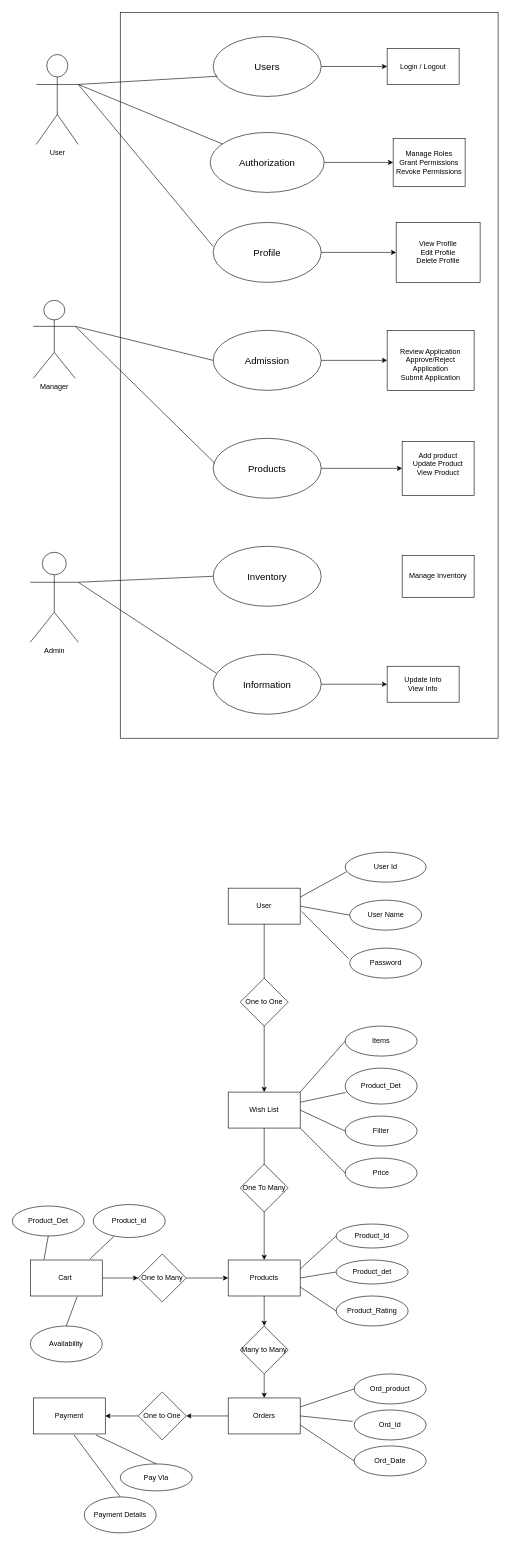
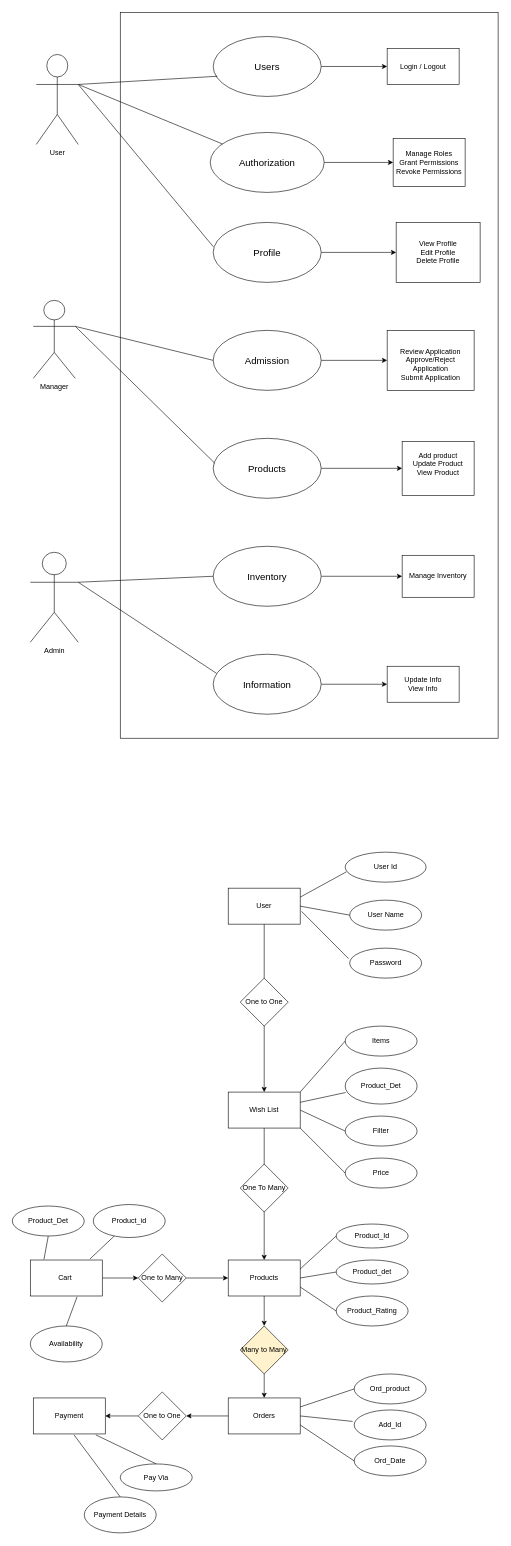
  <mxCell id="0" />
  <mxCell id="1" parent="0" />
  <mxCell id="2" value="User&lt;div&gt;&lt;br&gt;&lt;/div&gt;" style="shape=umlActor;verticalLabelPosition=bottom;verticalAlign=top;html=1;outlineConnect=0;" parent="1" vertex="1"><mxGeometry x="60" y="90" width="70" height="150" as="geometry" /></mxCell>
  <mxCell id="3" value="Admin&lt;div&gt;&lt;br&gt;&lt;/div&gt;" style="shape=umlActor;verticalLabelPosition=bottom;verticalAlign=top;html=1;outlineConnect=0;" parent="1" vertex="1"><mxGeometry x="50" y="920" width="80" height="150" as="geometry" /></mxCell>
  <mxCell id="4" value="Manager" style="shape=umlActor;verticalLabelPosition=bottom;verticalAlign=top;html=1;outlineConnect=0;" parent="1" vertex="1"><mxGeometry x="55" y="500" width="70" height="130" as="geometry" /></mxCell>
  <mxCell id="5" value="" style="rounded=0;whiteSpace=wrap;html=1;" parent="1" vertex="1"><mxGeometry x="200" y="20" width="630" height="1210" as="geometry" /></mxCell>
  <mxCell id="6" value="" style="edgeStyle=orthogonalEdgeStyle;rounded=0;orthogonalLoop=1;jettySize=auto;html=1;" parent="1" source="7" target="28" edge="1"><mxGeometry relative="1" as="geometry" /></mxCell>
  <mxCell id="7" value="&lt;span style=&quot;font-size: 16px;&quot;&gt;Users&lt;/span&gt;" style="ellipse;whiteSpace=wrap;html=1;" parent="1" vertex="1"><mxGeometry x="355" y="60" width="180" height="100" as="geometry" /></mxCell>
  <mxCell id="8" value="" style="edgeStyle=orthogonalEdgeStyle;rounded=0;orthogonalLoop=1;jettySize=auto;html=1;" parent="1" source="9" target="30" edge="1"><mxGeometry relative="1" as="geometry" /></mxCell>
  <mxCell id="9" value="&lt;span style=&quot;font-size: 16px;&quot;&gt;Authorization&lt;/span&gt;" style="ellipse;whiteSpace=wrap;html=1;" parent="1" vertex="1"><mxGeometry x="350" y="220" width="190" height="100" as="geometry" /></mxCell>
  <mxCell id="10" value="" style="edgeStyle=orthogonalEdgeStyle;rounded=0;orthogonalLoop=1;jettySize=auto;html=1;" parent="1" source="11" target="29" edge="1"><mxGeometry relative="1" as="geometry"><Array as="points"><mxPoint x="640" y="420" /><mxPoint x="640" y="420" /></Array></mxGeometry></mxCell>
  <mxCell id="11" value="&lt;span style=&quot;font-size: 16px;&quot;&gt;Profile&lt;/span&gt;" style="ellipse;whiteSpace=wrap;html=1;" parent="1" vertex="1"><mxGeometry x="355" y="370" width="180" height="100" as="geometry" /></mxCell>
  <mxCell id="12" value="" style="edgeStyle=orthogonalEdgeStyle;rounded=0;orthogonalLoop=1;jettySize=auto;html=1;" parent="1" source="13" target="31" edge="1"><mxGeometry relative="1" as="geometry" /></mxCell>
  <mxCell id="13" value="&lt;span style=&quot;font-size: 16px;&quot;&gt;Admission&lt;/span&gt;" style="ellipse;whiteSpace=wrap;html=1;" parent="1" vertex="1"><mxGeometry x="355" y="550" width="180" height="100" as="geometry" /></mxCell>
  <mxCell id="14" value="" style="edgeStyle=orthogonalEdgeStyle;rounded=0;orthogonalLoop=1;jettySize=auto;html=1;" parent="1" source="15" target="32" edge="1"><mxGeometry relative="1" as="geometry" /></mxCell>
  <mxCell id="15" value="&lt;span style=&quot;font-size: 16px;&quot;&gt;Products&lt;/span&gt;" style="ellipse;whiteSpace=wrap;html=1;" parent="1" vertex="1"><mxGeometry x="355" y="730" width="180" height="100" as="geometry" /></mxCell>
+ <mxCell id="16" value="" style="edgeStyle=orthogonalEdgeStyle;rounded=0;orthogonalLoop=1;jettySize=auto;html=1;" parent="1" source="17" target="33" edge="1"><mxGeometry relative="1" as="geometry" /></mxCell>
  <mxCell id="17" value="&lt;span style=&quot;font-size: 16px;&quot;&gt;Inventory&lt;/span&gt;" style="ellipse;whiteSpace=wrap;html=1;" parent="1" vertex="1"><mxGeometry x="355" y="910" width="180" height="100" as="geometry" /></mxCell>
  <mxCell id="18" value="" style="edgeStyle=orthogonalEdgeStyle;rounded=0;orthogonalLoop=1;jettySize=auto;html=1;" parent="1" source="19" target="34" edge="1"><mxGeometry relative="1" as="geometry" /></mxCell>
  <mxCell id="19" value="&lt;span style=&quot;font-size: 16px;&quot;&gt;Information&lt;/span&gt;" style="ellipse;whiteSpace=wrap;html=1;" parent="1" vertex="1"><mxGeometry x="355" y="1090" width="180" height="100" as="geometry" /></mxCell>
  <mxCell id="20" style="edgeStyle=orthogonalEdgeStyle;rounded=0;orthogonalLoop=1;jettySize=auto;html=1;exitX=0.5;exitY=1;exitDx=0;exitDy=0;" parent="1" source="5" target="5" edge="1"><mxGeometry relative="1" as="geometry" /></mxCell>
  <mxCell id="21" value="" style="endArrow=none;html=1;rounded=0;entryX=0.038;entryY=0.663;entryDx=0;entryDy=0;entryPerimeter=0;exitX=1;exitY=0.333;exitDx=0;exitDy=0;exitPerimeter=0;" parent="1" source="2" target="7" edge="1"><mxGeometry width="50" height="50" relative="1" as="geometry"><mxPoint x="350" y="420" as="sourcePoint" /><mxPoint x="400" y="370" as="targetPoint" /></mxGeometry></mxCell>
  <mxCell id="22" value="" style="endArrow=none;html=1;rounded=0;exitX=1;exitY=0.333;exitDx=0;exitDy=0;exitPerimeter=0;" parent="1" source="2" target="9" edge="1"><mxGeometry width="50" height="50" relative="1" as="geometry"><mxPoint x="350" y="420" as="sourcePoint" /><mxPoint x="400" y="370" as="targetPoint" /></mxGeometry></mxCell>
  <mxCell id="23" value="" style="endArrow=none;html=1;rounded=0;entryX=0.001;entryY=0.405;entryDx=0;entryDy=0;entryPerimeter=0;" parent="1" target="11" edge="1"><mxGeometry width="50" height="50" relative="1" as="geometry"><mxPoint x="130" y="140" as="sourcePoint" /><mxPoint x="400" y="370" as="targetPoint" /></mxGeometry></mxCell>
  <mxCell id="24" value="" style="endArrow=none;html=1;rounded=0;exitX=1;exitY=0.333;exitDx=0;exitDy=0;exitPerimeter=0;entryX=0;entryY=0.5;entryDx=0;entryDy=0;" parent="1" source="4" target="13" edge="1"><mxGeometry width="50" height="50" relative="1" as="geometry"><mxPoint x="350" y="790" as="sourcePoint" /><mxPoint x="400" y="740" as="targetPoint" /></mxGeometry></mxCell>
  <mxCell id="25" value="" style="endArrow=none;html=1;rounded=0;exitX=1;exitY=0.333;exitDx=0;exitDy=0;exitPerimeter=0;entryX=0.017;entryY=0.419;entryDx=0;entryDy=0;entryPerimeter=0;" parent="1" source="4" target="15" edge="1"><mxGeometry width="50" height="50" relative="1" as="geometry"><mxPoint x="350" y="880" as="sourcePoint" /><mxPoint x="400" y="830" as="targetPoint" /></mxGeometry></mxCell>
  <mxCell id="26" value="" style="endArrow=none;html=1;rounded=0;exitX=1;exitY=0.333;exitDx=0;exitDy=0;exitPerimeter=0;entryX=0;entryY=0.5;entryDx=0;entryDy=0;" parent="1" source="3" target="17" edge="1"><mxGeometry width="50" height="50" relative="1" as="geometry"><mxPoint x="350" y="1080" as="sourcePoint" /><mxPoint x="400" y="1030" as="targetPoint" /></mxGeometry></mxCell>
  <mxCell id="27" value="" style="endArrow=none;html=1;rounded=0;entryX=0.03;entryY=0.318;entryDx=0;entryDy=0;entryPerimeter=0;" parent="1" target="19" edge="1"><mxGeometry width="50" height="50" relative="1" as="geometry"><mxPoint x="130" y="970" as="sourcePoint" /><mxPoint x="420" y="970" as="targetPoint" /></mxGeometry></mxCell>
  <mxCell id="28" value="Login / Logout" style="whiteSpace=wrap;html=1;" parent="1" vertex="1"><mxGeometry x="645" y="80" width="120" height="60" as="geometry" /></mxCell>
  <mxCell id="29" value="View Profile&lt;div&gt;Edit Profile&lt;/div&gt;&lt;div&gt;Delete Profile&lt;/div&gt;" style="whiteSpace=wrap;html=1;" parent="1" vertex="1"><mxGeometry x="660" y="370" width="140" height="100" as="geometry" /></mxCell>
  <mxCell id="30" value="Manage Roles&lt;div&gt;Grant Permissions&lt;/div&gt;&lt;div&gt;Revoke Permissions&lt;/div&gt;" style="whiteSpace=wrap;html=1;" parent="1" vertex="1"><mxGeometry x="655" y="230" width="120" height="80" as="geometry" /></mxCell>
  <mxCell id="31" value="&lt;br&gt;Review Application&lt;br&gt;Approve/Reject Application&lt;br&gt;&lt;div&gt;Submit Application&lt;br&gt;&lt;/div&gt;" style="whiteSpace=wrap;html=1;" parent="1" vertex="1"><mxGeometry x="645" y="550" width="145" height="100" as="geometry" /></mxCell>
  <mxCell id="32" value="Add product&lt;div&gt;Update Product&lt;/div&gt;&lt;div&gt;View Product&lt;/div&gt;&lt;div&gt;&lt;br&gt;&lt;/div&gt;" style="whiteSpace=wrap;html=1;" parent="1" vertex="1"><mxGeometry x="670" y="735" width="120" height="90" as="geometry" /></mxCell>
  <mxCell id="33" value="Manage Inventory" style="whiteSpace=wrap;html=1;" parent="1" vertex="1"><mxGeometry x="670" y="925" width="120" height="70" as="geometry" /></mxCell>
  <mxCell id="34" value="Update Info&lt;div&gt;View Info&lt;/div&gt;" style="whiteSpace=wrap;html=1;" parent="1" vertex="1"><mxGeometry x="645" y="1110" width="120" height="60" as="geometry" /></mxCell>
  <mxCell id="35" value="" style="edgeStyle=orthogonalEdgeStyle;rounded=0;orthogonalLoop=1;jettySize=auto;html=1;" parent="1" source="36" target="74" edge="1"><mxGeometry relative="1" as="geometry" /></mxCell>
  <mxCell id="36" value="User" style="rounded=0;whiteSpace=wrap;html=1;" parent="1" vertex="1"><mxGeometry x="380" y="1480" width="120" height="60" as="geometry" /></mxCell>
  <mxCell id="37" value="" style="edgeStyle=orthogonalEdgeStyle;rounded=0;orthogonalLoop=1;jettySize=auto;html=1;" parent="1" source="74" target="39" edge="1"><mxGeometry relative="1" as="geometry" /></mxCell>
  <mxCell id="38" style="edgeStyle=orthogonalEdgeStyle;rounded=0;orthogonalLoop=1;jettySize=auto;html=1;entryX=0.5;entryY=0;entryDx=0;entryDy=0;" parent="1" source="79" target="68" edge="1"><mxGeometry relative="1" as="geometry"><mxPoint x="440" y="2320" as="targetPoint" /></mxGeometry></mxCell>
  <mxCell id="39" value="&lt;div&gt;Products&lt;/div&gt;" style="rounded=0;whiteSpace=wrap;html=1;" parent="1" vertex="1"><mxGeometry x="380" y="2100" width="120" height="60" as="geometry" /></mxCell>
  <mxCell id="40" value="&lt;div&gt;Payment&lt;/div&gt;" style="rounded=0;whiteSpace=wrap;html=1;" parent="1" vertex="1"><mxGeometry x="55" y="2330" width="120" height="60" as="geometry" /></mxCell>
  <mxCell id="41" value="One to One" style="rhombus;whiteSpace=wrap;html=1;" parent="1" vertex="1"><mxGeometry x="400" y="1630" width="80" height="80" as="geometry" /></mxCell>
  <mxCell id="42" value="One To Many" style="rhombus;whiteSpace=wrap;html=1;" parent="1" vertex="1"><mxGeometry x="400" y="1940" width="80" height="80" as="geometry" /></mxCell>
  <mxCell id="43" style="edgeStyle=orthogonalEdgeStyle;rounded=0;orthogonalLoop=1;jettySize=auto;html=1;" parent="1" source="44" target="40" edge="1"><mxGeometry relative="1" as="geometry" /></mxCell>
  <mxCell id="44" value="One to One" style="rhombus;whiteSpace=wrap;html=1;" parent="1" vertex="1"><mxGeometry x="230" y="2320" width="80" height="80" as="geometry" /></mxCell>
  <mxCell id="45" value="User Id" style="ellipse;whiteSpace=wrap;html=1;" parent="1" vertex="1"><mxGeometry x="575" y="1420" width="135" height="50" as="geometry" /></mxCell>
  <mxCell id="46" value="" style="endArrow=none;html=1;rounded=0;entryX=0.016;entryY=0.655;entryDx=0;entryDy=0;entryPerimeter=0;exitX=1;exitY=0.25;exitDx=0;exitDy=0;" parent="1" source="36" target="45" edge="1"><mxGeometry width="50" height="50" relative="1" as="geometry"><mxPoint x="510" y="1690" as="sourcePoint" /><mxPoint x="450" y="1690" as="targetPoint" /></mxGeometry></mxCell>
  <mxCell id="47" value="User Name" style="ellipse;whiteSpace=wrap;html=1;" parent="1" vertex="1"><mxGeometry x="582.5" y="1500" width="120" height="50" as="geometry" /></mxCell>
  <mxCell id="48" value="" style="endArrow=none;html=1;rounded=0;entryX=0;entryY=0.5;entryDx=0;entryDy=0;exitX=1;exitY=0.5;exitDx=0;exitDy=0;" parent="1" source="36" target="47" edge="1"><mxGeometry width="50" height="50" relative="1" as="geometry"><mxPoint x="400" y="1640" as="sourcePoint" /><mxPoint x="450" y="1590" as="targetPoint" /></mxGeometry></mxCell>
  <mxCell id="49" value="Password" style="ellipse;whiteSpace=wrap;html=1;" parent="1" vertex="1"><mxGeometry x="582.5" y="1580" width="120" height="50" as="geometry" /></mxCell>
  <mxCell id="50" value="" style="endArrow=none;html=1;rounded=0;entryX=-0.016;entryY=0.349;entryDx=0;entryDy=0;entryPerimeter=0;exitX=1.019;exitY=0.645;exitDx=0;exitDy=0;exitPerimeter=0;" parent="1" source="36" target="49" edge="1"><mxGeometry width="50" height="50" relative="1" as="geometry"><mxPoint x="400" y="1640" as="sourcePoint" /><mxPoint x="450" y="1590" as="targetPoint" /></mxGeometry></mxCell>
  <mxCell id="51" value="Items" style="ellipse;whiteSpace=wrap;html=1;" parent="1" vertex="1"><mxGeometry x="575" y="1710" width="120" height="50" as="geometry" /></mxCell>
  <mxCell id="52" value="" style="endArrow=none;html=1;rounded=0;exitX=1;exitY=0;exitDx=0;exitDy=0;entryX=0;entryY=0.5;entryDx=0;entryDy=0;" parent="1" source="74" target="51" edge="1"><mxGeometry width="50" height="50" relative="1" as="geometry"><mxPoint x="490" y="1820" as="sourcePoint" /><mxPoint x="570" y="1860" as="targetPoint" /></mxGeometry></mxCell>
  <mxCell id="53" value="Filter" style="ellipse;whiteSpace=wrap;html=1;" parent="1" vertex="1"><mxGeometry x="575" y="1860" width="120" height="50" as="geometry" /></mxCell>
  <mxCell id="54" value="" style="endArrow=none;html=1;rounded=0;entryX=0;entryY=0.5;entryDx=0;entryDy=0;exitX=1;exitY=0.5;exitDx=0;exitDy=0;" parent="1" source="74" target="53" edge="1"><mxGeometry width="50" height="50" relative="1" as="geometry"><mxPoint x="490" y="2070" as="sourcePoint" /><mxPoint x="540" y="2020" as="targetPoint" /></mxGeometry></mxCell>
  <mxCell id="55" value="Price" style="ellipse;whiteSpace=wrap;html=1;" parent="1" vertex="1"><mxGeometry x="575" y="1930" width="120" height="50" as="geometry" /></mxCell>
  <mxCell id="56" value="" style="endArrow=none;html=1;rounded=0;entryX=0;entryY=0.5;entryDx=0;entryDy=0;exitX=1;exitY=1;exitDx=0;exitDy=0;" parent="1" source="74" target="55" edge="1"><mxGeometry width="50" height="50" relative="1" as="geometry"><mxPoint x="490" y="2140" as="sourcePoint" /><mxPoint x="540" y="2090" as="targetPoint" /></mxGeometry></mxCell>
  <mxCell id="57" value="Product_Id" style="ellipse;whiteSpace=wrap;html=1;" parent="1" vertex="1"><mxGeometry x="560" y="2040" width="120" height="40" as="geometry" /></mxCell>
  <mxCell id="58" value="Product_det" style="ellipse;whiteSpace=wrap;html=1;" parent="1" vertex="1"><mxGeometry x="560" y="2100" width="120" height="40" as="geometry" /></mxCell>
  <mxCell id="59" value="Product_Rating" style="ellipse;whiteSpace=wrap;html=1;" parent="1" vertex="1"><mxGeometry x="560" y="2160" width="120" height="50" as="geometry" /></mxCell>
  <mxCell id="60" value="" style="endArrow=none;html=1;rounded=0;entryX=0;entryY=0.5;entryDx=0;entryDy=0;exitX=1;exitY=0.25;exitDx=0;exitDy=0;" parent="1" source="39" target="57" edge="1"><mxGeometry width="50" height="50" relative="1" as="geometry"><mxPoint x="490" y="2280" as="sourcePoint" /><mxPoint x="540" y="2230" as="targetPoint" /></mxGeometry></mxCell>
  <mxCell id="61" value="" style="endArrow=none;html=1;rounded=0;entryX=0;entryY=0.5;entryDx=0;entryDy=0;exitX=1;exitY=0.5;exitDx=0;exitDy=0;" parent="1" source="39" target="58" edge="1"><mxGeometry width="50" height="50" relative="1" as="geometry"><mxPoint x="490" y="2280" as="sourcePoint" /><mxPoint x="540" y="2230" as="targetPoint" /></mxGeometry></mxCell>
  <mxCell id="62" value="" style="endArrow=none;html=1;rounded=0;entryX=0;entryY=0.5;entryDx=0;entryDy=0;exitX=1;exitY=0.75;exitDx=0;exitDy=0;" parent="1" source="39" target="59" edge="1"><mxGeometry width="50" height="50" relative="1" as="geometry"><mxPoint x="490" y="2280" as="sourcePoint" /><mxPoint x="540" y="2230" as="targetPoint" /></mxGeometry></mxCell>
  <mxCell id="63" value="Pay Via" style="ellipse;whiteSpace=wrap;html=1;" parent="1" vertex="1"><mxGeometry x="200" y="2440" width="120" height="45" as="geometry" /></mxCell>
  <mxCell id="64" value="Payment Details" style="ellipse;whiteSpace=wrap;html=1;" parent="1" vertex="1"><mxGeometry x="140" y="2495" width="120" height="60" as="geometry" /></mxCell>
  <mxCell id="65" value="" style="endArrow=none;html=1;rounded=0;exitX=0.5;exitY=0;exitDx=0;exitDy=0;entryX=0.869;entryY=1.027;entryDx=0;entryDy=0;entryPerimeter=0;" parent="1" source="63" target="40" edge="1"><mxGeometry width="50" height="50" relative="1" as="geometry"><mxPoint x="490" y="2380" as="sourcePoint" /><mxPoint x="540" y="2330" as="targetPoint" /></mxGeometry></mxCell>
  <mxCell id="66" value="" style="endArrow=none;html=1;rounded=0;exitX=0.5;exitY=0;exitDx=0;exitDy=0;entryX=0.566;entryY=1.027;entryDx=0;entryDy=0;entryPerimeter=0;" parent="1" source="64" target="40" edge="1"><mxGeometry width="50" height="50" relative="1" as="geometry"><mxPoint x="490" y="2380" as="sourcePoint" /><mxPoint x="540" y="2330" as="targetPoint" /></mxGeometry></mxCell>
  <mxCell id="67" style="edgeStyle=orthogonalEdgeStyle;rounded=0;orthogonalLoop=1;jettySize=auto;html=1;entryX=1;entryY=0.5;entryDx=0;entryDy=0;" edge="1" parent="1" source="68" target="44"><mxGeometry relative="1" as="geometry" /></mxCell>
  <mxCell id="68" value="Orders" style="rounded=0;whiteSpace=wrap;html=1;" parent="1" vertex="1"><mxGeometry x="380" y="2330" width="120" height="60" as="geometry" /></mxCell>
  <mxCell id="69" value="Ord_product" style="ellipse;whiteSpace=wrap;html=1;" parent="1" vertex="1"><mxGeometry x="590" y="2290" width="120" height="50" as="geometry" /></mxCell>
- <mxCell id="70" value="Ord_Id" style="ellipse;whiteSpace=wrap;html=1;" parent="1" vertex="1"><mxGeometry x="590" y="2350" width="120" height="50" as="geometry" /></mxCell>
+ <mxCell id="70" value="Add_Id" style="ellipse;whiteSpace=wrap;html=1;" parent="1" vertex="1"><mxGeometry x="590" y="2350" width="120" height="50" as="geometry" /></mxCell>
  <mxCell id="71" value="Ord_Date" style="ellipse;whiteSpace=wrap;html=1;" parent="1" vertex="1"><mxGeometry x="590" y="2410" width="120" height="50" as="geometry" /></mxCell>
  <mxCell id="72" value="Product_Det" style="ellipse;whiteSpace=wrap;html=1;" parent="1" vertex="1"><mxGeometry x="575" y="1780" width="120" height="60" as="geometry" /></mxCell>
  <mxCell id="73" value="" style="endArrow=none;html=1;rounded=0;entryX=0.006;entryY=0.679;entryDx=0;entryDy=0;entryPerimeter=0;" parent="1" source="74" target="72" edge="1"><mxGeometry width="50" height="50" relative="1" as="geometry"><mxPoint x="450" y="1940" as="sourcePoint" /><mxPoint x="500" y="1890" as="targetPoint" /></mxGeometry></mxCell>
  <mxCell id="74" value="Wish List" style="rounded=0;whiteSpace=wrap;html=1;" parent="1" vertex="1"><mxGeometry x="380" y="1820" width="120" height="60" as="geometry" /></mxCell>
  <mxCell id="75" value="" style="endArrow=none;html=1;rounded=0;entryX=0;entryY=0.5;entryDx=0;entryDy=0;exitX=1;exitY=0.25;exitDx=0;exitDy=0;" parent="1" source="68" target="69" edge="1"><mxGeometry width="50" height="50" relative="1" as="geometry"><mxPoint x="460" y="2330" as="sourcePoint" /><mxPoint x="510" y="2280" as="targetPoint" /></mxGeometry></mxCell>
  <mxCell id="76" value="" style="endArrow=none;html=1;rounded=0;entryX=-0.022;entryY=0.382;entryDx=0;entryDy=0;entryPerimeter=0;exitX=1;exitY=0.5;exitDx=0;exitDy=0;" parent="1" source="68" target="70" edge="1"><mxGeometry width="50" height="50" relative="1" as="geometry"><mxPoint x="460" y="2330" as="sourcePoint" /><mxPoint x="510" y="2280" as="targetPoint" /></mxGeometry></mxCell>
  <mxCell id="77" value="" style="endArrow=none;html=1;rounded=0;entryX=0;entryY=0.5;entryDx=0;entryDy=0;exitX=1;exitY=0.75;exitDx=0;exitDy=0;" parent="1" source="68" target="71" edge="1"><mxGeometry width="50" height="50" relative="1" as="geometry"><mxPoint x="460" y="2330" as="sourcePoint" /><mxPoint x="510" y="2280" as="targetPoint" /></mxGeometry></mxCell>
  <mxCell id="78" value="" style="edgeStyle=orthogonalEdgeStyle;rounded=0;orthogonalLoop=1;jettySize=auto;html=1;entryX=0.5;entryY=0;entryDx=0;entryDy=0;" edge="1" parent="1" source="39" target="79"><mxGeometry relative="1" as="geometry"><mxPoint x="440" y="2330" as="targetPoint" /><mxPoint x="440" y="2160" as="sourcePoint" /></mxGeometry></mxCell>
- <mxCell id="79" value="Many to Many" style="rhombus;whiteSpace=wrap;html=1;" parent="1" vertex="1"><mxGeometry x="400" y="2210" width="80" height="80" as="geometry" /></mxCell>
+ <mxCell id="79" value="Many to Many" style="rhombus;whiteSpace=wrap;html=1;fillColor=#fff2cc;" parent="1" vertex="1"><mxGeometry x="400" y="2210" width="80" height="80" as="geometry" /></mxCell>
  <mxCell id="80" value="" style="edgeStyle=orthogonalEdgeStyle;rounded=0;orthogonalLoop=1;jettySize=auto;html=1;" edge="1" parent="1" source="81" target="83"><mxGeometry relative="1" as="geometry" /></mxCell>
  <mxCell id="81" value="Cart&amp;nbsp;" style="rounded=0;whiteSpace=wrap;html=1;" vertex="1" parent="1"><mxGeometry x="50" y="2100" width="120" height="60" as="geometry" /></mxCell>
  <mxCell id="82" value="" style="edgeStyle=orthogonalEdgeStyle;rounded=0;orthogonalLoop=1;jettySize=auto;html=1;" edge="1" parent="1" source="83" target="39"><mxGeometry relative="1" as="geometry" /></mxCell>
  <mxCell id="83" value="One to Many" style="rhombus;whiteSpace=wrap;html=1;" vertex="1" parent="1"><mxGeometry x="230" y="2090" width="80" height="80" as="geometry" /></mxCell>
  <mxCell id="84" value="Product_Det" style="ellipse;whiteSpace=wrap;html=1;" vertex="1" parent="1"><mxGeometry x="20" y="2010" width="120" height="50" as="geometry" /></mxCell>
  <mxCell id="85" value="Product_id" style="ellipse;whiteSpace=wrap;html=1;" vertex="1" parent="1"><mxGeometry x="155" y="2007.5" width="120" height="55" as="geometry" /></mxCell>
  <mxCell id="86" value="Availability" style="ellipse;whiteSpace=wrap;html=1;" vertex="1" parent="1"><mxGeometry x="50" y="2210" width="120" height="60" as="geometry" /></mxCell>
  <mxCell id="87" value="" style="endArrow=none;html=1;rounded=0;exitX=0.5;exitY=0;exitDx=0;exitDy=0;entryX=0.65;entryY=1.023;entryDx=0;entryDy=0;entryPerimeter=0;" edge="1" parent="1" source="86" target="81"><mxGeometry width="50" height="50" relative="1" as="geometry"><mxPoint x="410" y="2150" as="sourcePoint" /><mxPoint x="460" y="2100" as="targetPoint" /></mxGeometry></mxCell>
  <mxCell id="88" value="" style="endArrow=none;html=1;rounded=0;exitX=0.83;exitY=-0.03;exitDx=0;exitDy=0;exitPerimeter=0;entryX=0.292;entryY=0.955;entryDx=0;entryDy=0;entryPerimeter=0;" edge="1" parent="1" source="81" target="85"><mxGeometry width="50" height="50" relative="1" as="geometry"><mxPoint x="410" y="2020" as="sourcePoint" /><mxPoint x="190" y="2070" as="targetPoint" /></mxGeometry></mxCell>
  <mxCell id="89" value="" style="endArrow=none;html=1;rounded=0;exitX=0.19;exitY=-0.017;exitDx=0;exitDy=0;exitPerimeter=0;entryX=0.5;entryY=1;entryDx=0;entryDy=0;" edge="1" parent="1" source="81" target="84"><mxGeometry width="50" height="50" relative="1" as="geometry"><mxPoint x="410" y="2020" as="sourcePoint" /><mxPoint x="460" y="1970" as="targetPoint" /></mxGeometry></mxCell>
